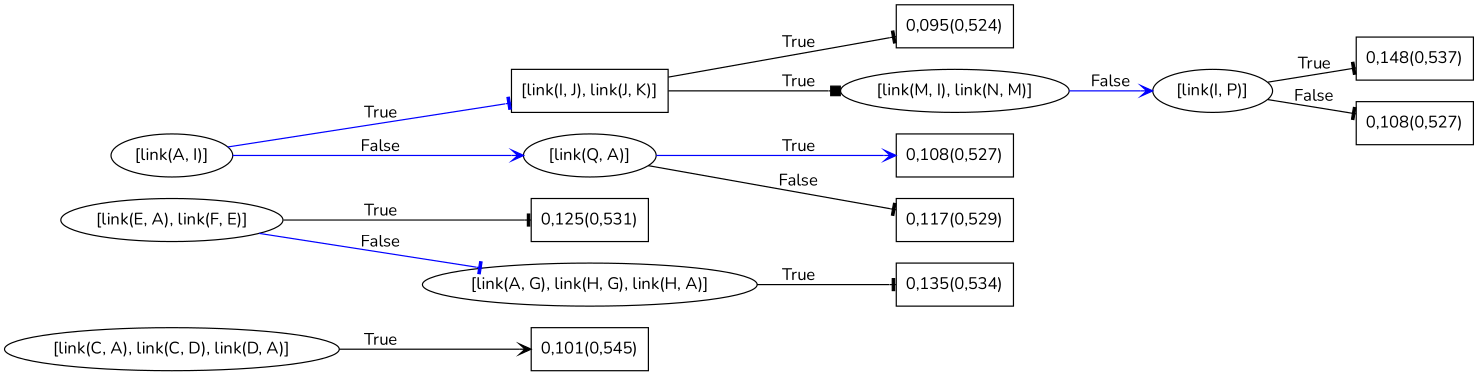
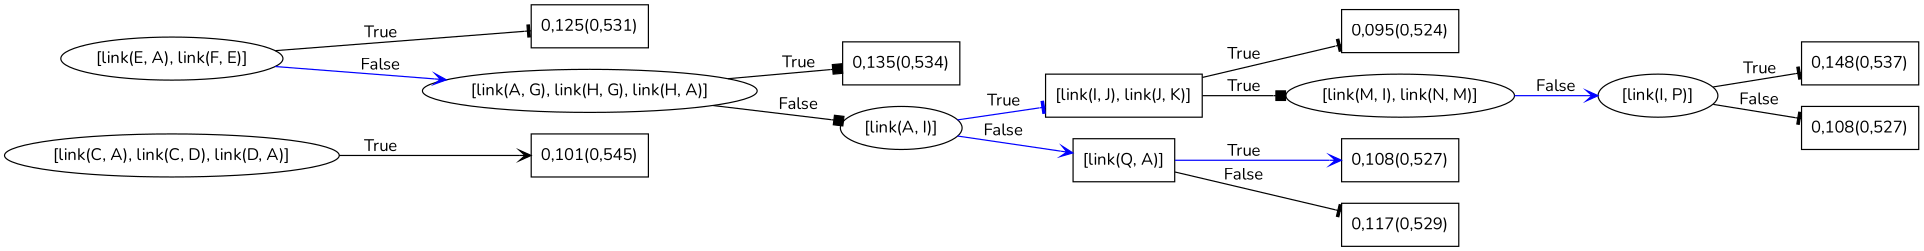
  digraph {
    fontname=Nunito
    rankdir=LR
    node [fontname=Nunito shape=box]
    edge [arrowhead=tee color=black fontname=Nunito]
    n1 [label="[link(C, A), link(C, D), link(D, A)]" shape=""]
    n2 [label="0,101(0,545)"]
    n3 [label="[link(E, A), link(F, E)]" shape=""]
    n4 [label="0,125(0,531)"]
    n5 [label="[link(A, G), link(H, G), link(H, A)]" shape=""]
    n6 [label="0,135(0,534)"]
    n7 [label="[link(A, I)]" shape=""]
    n8 [label="[link(I, J), link(J, K)]"]
-   n9 [label="[link(Q, A)]" shape=""]
+   n9 [label="[link(Q, A)]"]
    n10 [label="0,095(0,524)"]
    n11 [label="[link(M, I), link(N, M)]" shape=""]
    n12 [label="0,108(0,527)"]
    n13 [label="0,117(0,529)"]
    n14 [label="[link(I, P)]" shape=""]
    n15 [label="0,148(0,537)"]
    n16 [label="0,108(0,527)"]
    n1 -> n2 [arrowhead=vee label=True]
    n3 -> n4 [label=True]
-   n3 -> n5 [color=blue label=False]
-   n5 -> n6 [label=True]
+   n3 -> n5 [arrowhead=vee color=blue label=False]
+   n5 -> n6 [arrowhead=box label=True]
+   n5 -> n7 [arrowhead=box label=False]
    n7 -> n8 [color=blue label=True]
    n7 -> n9 [arrowhead=vee color=blue label=False]
    n8 -> n10 [label=True]
    n8 -> n11 [arrowhead=box label=True]
    n9 -> n12 [arrowhead=vee color=blue label=True]
    n9 -> n13 [label=False]
    n11 -> n14 [arrowhead=vee color=blue label=False]
    n14 -> n15 [label=True]
    n14 -> n16 [label=False]
  }
